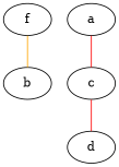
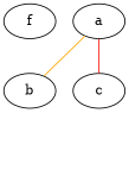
  graph {
    edge [color=red]
    a
    b
    c
-   d
    f
-   f -- b [color=orange]
+   a -- b [color=orange]
    a -- c
-   c -- d
  }
